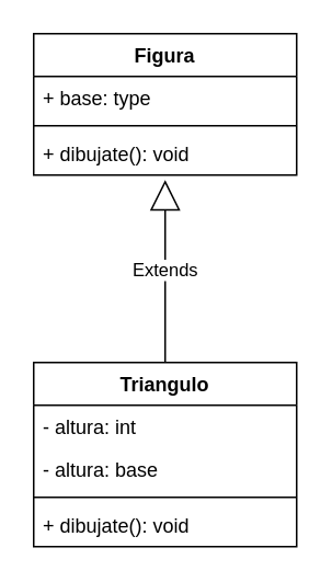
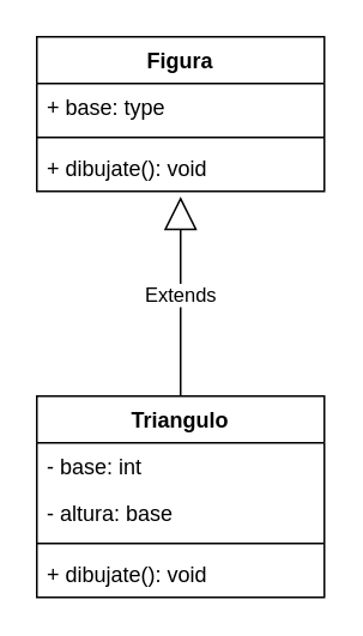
  <mxCell id="0" />
  <mxCell id="1" parent="0" />
  <mxCell id="2" value="Figura&#10;" style="swimlane;fontStyle=1;align=center;verticalAlign=top;childLayout=stackLayout;horizontal=1;startSize=26;horizontalStack=0;resizeParent=1;resizeParentMax=0;resizeLast=0;collapsible=1;marginBottom=0;" vertex="1" parent="1"><mxGeometry x="20" y="20" width="160" height="86" as="geometry" /></mxCell>
  <mxCell id="3" value="+ base: type" style="text;strokeColor=none;fillColor=none;align=left;verticalAlign=top;spacingLeft=4;spacingRight=4;overflow=hidden;rotatable=0;points=[[0,0.5],[1,0.5]];portConstraint=eastwest;" vertex="1" parent="2"><mxGeometry y="26" width="160" height="26" as="geometry" /></mxCell>
  <mxCell id="4" value="" style="line;strokeWidth=1;fillColor=none;align=left;verticalAlign=middle;spacingTop=-1;spacingLeft=3;spacingRight=3;rotatable=0;labelPosition=right;points=[];portConstraint=eastwest;" vertex="1" parent="2"><mxGeometry y="52" width="160" height="8" as="geometry" /></mxCell>
  <mxCell id="5" value="+ dibujate(): void" style="text;strokeColor=none;fillColor=none;align=left;verticalAlign=top;spacingLeft=4;spacingRight=4;overflow=hidden;rotatable=0;points=[[0,0.5],[1,0.5]];portConstraint=eastwest;" vertex="1" parent="2"><mxGeometry y="60" width="160" height="26" as="geometry" /></mxCell>
  <mxCell id="6" value="Triangulo" style="swimlane;fontStyle=1;align=center;verticalAlign=top;childLayout=stackLayout;horizontal=1;startSize=26;horizontalStack=0;resizeParent=1;resizeParentMax=0;resizeLast=0;collapsible=1;marginBottom=0;" vertex="1" parent="1"><mxGeometry x="20" y="220" width="160" height="112" as="geometry" /></mxCell>
- <mxCell id="7" value="- altura: int&#10;" style="text;strokeColor=none;fillColor=none;align=left;verticalAlign=top;spacingLeft=4;spacingRight=4;overflow=hidden;rotatable=0;points=[[0,0.5],[1,0.5]];portConstraint=eastwest;" vertex="1" parent="6"><mxGeometry y="26" width="160" height="26" as="geometry" /></mxCell>
+ <mxCell id="7" value="- base: int&#10;" style="text;strokeColor=none;fillColor=none;align=left;verticalAlign=top;spacingLeft=4;spacingRight=4;overflow=hidden;rotatable=0;points=[[0,0.5],[1,0.5]];portConstraint=eastwest;" vertex="1" parent="6"><mxGeometry y="26" width="160" height="26" as="geometry" /></mxCell>
  <mxCell id="8" value="- altura: base&#10;" style="text;strokeColor=none;fillColor=none;align=left;verticalAlign=top;spacingLeft=4;spacingRight=4;overflow=hidden;rotatable=0;points=[[0,0.5],[1,0.5]];portConstraint=eastwest;" vertex="1" parent="6"><mxGeometry y="52" width="160" height="26" as="geometry" /></mxCell>
  <mxCell id="9" value="" style="line;strokeWidth=1;fillColor=none;align=left;verticalAlign=middle;spacingTop=-1;spacingLeft=3;spacingRight=3;rotatable=0;labelPosition=right;points=[];portConstraint=eastwest;" vertex="1" parent="6"><mxGeometry y="78" width="160" height="8" as="geometry" /></mxCell>
  <mxCell id="10" value="+ dibujate(): void" style="text;strokeColor=none;fillColor=none;align=left;verticalAlign=top;spacingLeft=4;spacingRight=4;overflow=hidden;rotatable=0;points=[[0,0.5],[1,0.5]];portConstraint=eastwest;" vertex="1" parent="6"><mxGeometry y="86" width="160" height="26" as="geometry" /></mxCell>
  <mxCell id="11" value="Extends" style="endArrow=block;endSize=16;endFill=0;html=1;exitX=0.5;exitY=0;exitDx=0;exitDy=0;" edge="1" parent="1" source="6"><mxGeometry width="160" relative="1" as="geometry"><mxPoint x="-30" y="160" as="sourcePoint" /><mxPoint x="100" y="109" as="targetPoint" /></mxGeometry></mxCell>
